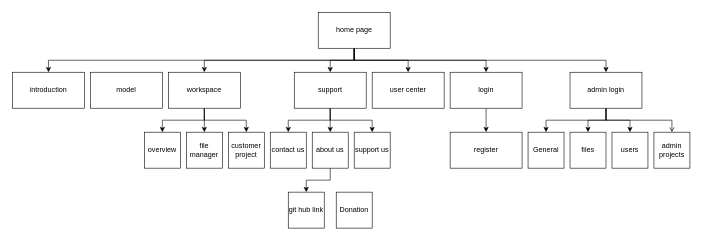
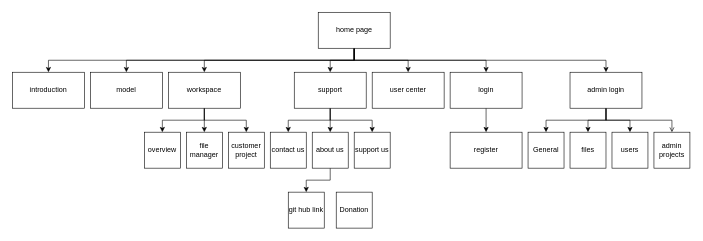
  <mxCell id="0" />
  <mxCell id="1" parent="0" />
  <mxCell id="2" style="edgeStyle=orthogonalEdgeStyle;rounded=0;orthogonalLoop=1;jettySize=auto;html=1;" edge="1" parent="1" source="9" target="10"><mxGeometry relative="1" as="geometry"><Array as="points"><mxPoint x="590" y="100" /><mxPoint x="80" y="100" /></Array></mxGeometry></mxCell>
+ <mxCell id="3" style="edgeStyle=orthogonalEdgeStyle;rounded=0;orthogonalLoop=1;jettySize=auto;html=1;" edge="1" parent="1" source="9" target="16"><mxGeometry relative="1" as="geometry"><Array as="points"><mxPoint x="590" y="100" /><mxPoint x="210" y="100" /></Array></mxGeometry></mxCell>
  <mxCell id="4" style="edgeStyle=orthogonalEdgeStyle;rounded=0;orthogonalLoop=1;jettySize=auto;html=1;entryX=0.5;entryY=0;entryDx=0;entryDy=0;" edge="1" parent="1" source="9" target="14"><mxGeometry relative="1" as="geometry"><Array as="points"><mxPoint x="590" y="100" /><mxPoint x="340" y="100" /></Array></mxGeometry></mxCell>
  <mxCell id="5" style="edgeStyle=orthogonalEdgeStyle;rounded=0;orthogonalLoop=1;jettySize=auto;html=1;entryX=0.5;entryY=0;entryDx=0;entryDy=0;" edge="1" parent="1" source="9" target="20"><mxGeometry relative="1" as="geometry" /></mxCell>
  <mxCell id="6" style="edgeStyle=orthogonalEdgeStyle;rounded=0;orthogonalLoop=1;jettySize=auto;html=1;entryX=0.5;entryY=0;entryDx=0;entryDy=0;" edge="1" parent="1" source="9" target="21"><mxGeometry relative="1" as="geometry" /></mxCell>
  <mxCell id="7" style="edgeStyle=orthogonalEdgeStyle;rounded=0;orthogonalLoop=1;jettySize=auto;html=1;entryX=0.5;entryY=0;entryDx=0;entryDy=0;" edge="1" parent="1" source="9" target="23"><mxGeometry relative="1" as="geometry"><Array as="points"><mxPoint x="590" y="100" /><mxPoint x="810" y="100" /></Array></mxGeometry></mxCell>
  <mxCell id="8" style="edgeStyle=orthogonalEdgeStyle;rounded=0;orthogonalLoop=1;jettySize=auto;html=1;entryX=0.5;entryY=0;entryDx=0;entryDy=0;" edge="1" parent="1" source="9" target="37"><mxGeometry relative="1" as="geometry"><Array as="points"><mxPoint x="590" y="100" /><mxPoint x="1010" y="100" /></Array></mxGeometry></mxCell>
  <mxCell id="9" value="home page" style="rounded=0;whiteSpace=wrap;html=1;" vertex="1" parent="1"><mxGeometry x="530" y="20" width="120" height="60" as="geometry" /></mxCell>
  <mxCell id="10" value="introduction" style="rounded=0;whiteSpace=wrap;html=1;" vertex="1" parent="1"><mxGeometry x="20" y="120" width="120" height="60" as="geometry" /></mxCell>
  <mxCell id="11" style="edgeStyle=orthogonalEdgeStyle;rounded=0;orthogonalLoop=1;jettySize=auto;html=1;entryX=0.5;entryY=0;entryDx=0;entryDy=0;" edge="1" parent="1" source="14" target="15"><mxGeometry relative="1" as="geometry" /></mxCell>
  <mxCell id="12" style="edgeStyle=orthogonalEdgeStyle;rounded=0;orthogonalLoop=1;jettySize=auto;html=1;entryX=0.5;entryY=0;entryDx=0;entryDy=0;" edge="1" parent="1" source="14" target="25"><mxGeometry relative="1" as="geometry" /></mxCell>
  <mxCell id="13" style="edgeStyle=orthogonalEdgeStyle;rounded=0;orthogonalLoop=1;jettySize=auto;html=1;entryX=0.5;entryY=0;entryDx=0;entryDy=0;" edge="1" parent="1" source="14" target="26"><mxGeometry relative="1" as="geometry" /></mxCell>
  <mxCell id="14" value="workspace" style="rounded=0;whiteSpace=wrap;html=1;" vertex="1" parent="1"><mxGeometry x="280" y="120" width="120" height="60" as="geometry" /></mxCell>
  <mxCell id="15" value="overview" style="rounded=0;whiteSpace=wrap;html=1;" vertex="1" parent="1"><mxGeometry x="240" y="220" width="60" height="60" as="geometry" /></mxCell>
  <mxCell id="16" value="model" style="rounded=0;whiteSpace=wrap;html=1;" vertex="1" parent="1"><mxGeometry x="150" y="120" width="120" height="60" as="geometry" /></mxCell>
  <mxCell id="17" style="edgeStyle=orthogonalEdgeStyle;rounded=0;orthogonalLoop=1;jettySize=auto;html=1;entryX=0.5;entryY=0;entryDx=0;entryDy=0;" edge="1" parent="1" source="20" target="29"><mxGeometry relative="1" as="geometry" /></mxCell>
  <mxCell id="18" style="edgeStyle=orthogonalEdgeStyle;rounded=0;orthogonalLoop=1;jettySize=auto;html=1;entryX=0.5;entryY=0;entryDx=0;entryDy=0;" edge="1" parent="1" source="20" target="28"><mxGeometry relative="1" as="geometry" /></mxCell>
  <mxCell id="19" style="edgeStyle=orthogonalEdgeStyle;rounded=0;orthogonalLoop=1;jettySize=auto;html=1;entryX=0.5;entryY=0;entryDx=0;entryDy=0;" edge="1" parent="1" source="20" target="30"><mxGeometry relative="1" as="geometry" /></mxCell>
  <mxCell id="20" value="support" style="rounded=0;whiteSpace=wrap;html=1;" vertex="1" parent="1"><mxGeometry x="490" y="120" width="120" height="60" as="geometry" /></mxCell>
  <mxCell id="21" value="user center" style="rounded=0;whiteSpace=wrap;html=1;" vertex="1" parent="1"><mxGeometry x="620" y="120" width="120" height="60" as="geometry" /></mxCell>
  <mxCell id="22" style="edgeStyle=orthogonalEdgeStyle;rounded=0;orthogonalLoop=1;jettySize=auto;html=1;entryX=0.5;entryY=0;entryDx=0;entryDy=0;" edge="1" parent="1" source="23" target="24"><mxGeometry relative="1" as="geometry" /></mxCell>
  <mxCell id="23" value="login" style="rounded=0;whiteSpace=wrap;html=1;" vertex="1" parent="1"><mxGeometry x="750" y="120" width="120" height="60" as="geometry" /></mxCell>
  <mxCell id="24" value="register" style="rounded=0;whiteSpace=wrap;html=1;" vertex="1" parent="1"><mxGeometry x="750" y="220" width="120" height="60" as="geometry" /></mxCell>
  <mxCell id="25" value="file manager" style="rounded=0;whiteSpace=wrap;html=1;" vertex="1" parent="1"><mxGeometry x="310" y="220" width="60" height="60" as="geometry" /></mxCell>
  <mxCell id="26" value="customer project" style="rounded=0;whiteSpace=wrap;html=1;" vertex="1" parent="1"><mxGeometry x="380" y="220" width="60" height="60" as="geometry" /></mxCell>
  <mxCell id="27" style="edgeStyle=orthogonalEdgeStyle;rounded=0;orthogonalLoop=1;jettySize=auto;html=1;entryX=0.5;entryY=0;entryDx=0;entryDy=0;" edge="1" parent="1" source="28" target="31"><mxGeometry relative="1" as="geometry" /></mxCell>
  <mxCell id="28" value="about us" style="rounded=0;whiteSpace=wrap;html=1;" vertex="1" parent="1"><mxGeometry x="520" y="220" width="60" height="60" as="geometry" /></mxCell>
  <mxCell id="29" value="contact us" style="rounded=0;whiteSpace=wrap;html=1;" vertex="1" parent="1"><mxGeometry x="450" y="220" width="60" height="60" as="geometry" /></mxCell>
  <mxCell id="30" value="support us" style="rounded=0;whiteSpace=wrap;html=1;" vertex="1" parent="1"><mxGeometry x="590" y="220" width="60" height="60" as="geometry" /></mxCell>
  <mxCell id="31" value="git hub link" style="rounded=0;whiteSpace=wrap;html=1;" vertex="1" parent="1"><mxGeometry x="480" y="320" width="60" height="60" as="geometry" /></mxCell>
  <mxCell id="32" value="Donation" style="rounded=0;whiteSpace=wrap;html=1;" vertex="1" parent="1"><mxGeometry x="560" y="320" width="60" height="60" as="geometry" /></mxCell>
  <mxCell id="33" style="edgeStyle=orthogonalEdgeStyle;rounded=0;orthogonalLoop=1;jettySize=auto;html=1;entryX=0.5;entryY=0;entryDx=0;entryDy=0;" edge="1" parent="1" source="37" target="41"><mxGeometry relative="1" as="geometry"><Array as="points"><mxPoint x="1010" y="200" /><mxPoint x="910" y="200" /></Array></mxGeometry></mxCell>
  <mxCell id="34" style="edgeStyle=orthogonalEdgeStyle;rounded=0;orthogonalLoop=1;jettySize=auto;html=1;entryX=0.5;entryY=0;entryDx=0;entryDy=0;" edge="1" parent="1" source="37" target="38"><mxGeometry relative="1" as="geometry" /></mxCell>
  <mxCell id="35" style="edgeStyle=orthogonalEdgeStyle;rounded=0;orthogonalLoop=1;jettySize=auto;html=1;entryX=0.5;entryY=0;entryDx=0;entryDy=0;endArrow=open;" edge="1" parent="1" source="37" target="40"><mxGeometry relative="1" as="geometry"><Array as="points"><mxPoint x="1010" y="200" /><mxPoint x="1120" y="200" /></Array></mxGeometry></mxCell>
  <mxCell id="36" style="edgeStyle=orthogonalEdgeStyle;rounded=0;orthogonalLoop=1;jettySize=auto;html=1;entryX=0.5;entryY=0;entryDx=0;entryDy=0;" edge="1" parent="1" source="37" target="39"><mxGeometry relative="1" as="geometry" /></mxCell>
  <mxCell id="37" value="admin login" style="rounded=0;whiteSpace=wrap;html=1;" vertex="1" parent="1"><mxGeometry x="950" y="120" width="120" height="60" as="geometry" /></mxCell>
  <mxCell id="38" value="files" style="rounded=0;whiteSpace=wrap;html=1;" vertex="1" parent="1"><mxGeometry x="950" y="220" width="60" height="60" as="geometry" /></mxCell>
  <mxCell id="39" value="users" style="rounded=0;whiteSpace=wrap;html=1;" vertex="1" parent="1"><mxGeometry x="1020" y="220" width="60" height="60" as="geometry" /></mxCell>
  <mxCell id="40" value="admin projects" style="rounded=0;whiteSpace=wrap;html=1;" vertex="1" parent="1"><mxGeometry x="1090" y="220" width="60" height="60" as="geometry" /></mxCell>
  <mxCell id="41" value="General" style="rounded=0;whiteSpace=wrap;html=1;" vertex="1" parent="1"><mxGeometry x="880" y="220" width="60" height="60" as="geometry" /></mxCell>
